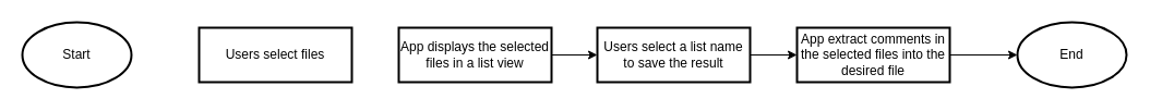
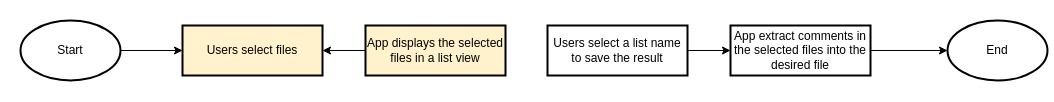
  <mxCell id="0" />
  <mxCell id="1" parent="0" />
+ <mxCell id="2" value="" style="edgeStyle=orthogonalEdgeStyle;rounded=0;orthogonalLoop=1;jettySize=auto;html=1;" parent="1" source="3" target="4" edge="1"><mxGeometry relative="1" as="geometry" /></mxCell>
  <mxCell id="3" value="Start" style="strokeWidth=2;html=1;shape=mxgraph.flowchart.start_1;whiteSpace=wrap;" parent="1" vertex="1"><mxGeometry x="20" y="20" width="100" height="60" as="geometry" /></mxCell>
- <mxCell id="4" value="Users select files" style="rounded=1;whiteSpace=wrap;html=1;absoluteArcSize=1;arcSize=0;strokeWidth=2;" parent="1" vertex="1"><mxGeometry x="182" y="25" width="140" height="50" as="geometry" /></mxCell>
- <mxCell id="5" value="" style="edgeStyle=orthogonalEdgeStyle;rounded=0;orthogonalLoop=1;jettySize=auto;html=1;" parent="1" source="6" target="8" edge="1"><mxGeometry relative="1" as="geometry" /></mxCell>
- <mxCell id="6" value="App displays the selected files in a list view" style="rounded=1;whiteSpace=wrap;html=1;absoluteArcSize=1;arcSize=0;strokeWidth=2;" parent="1" vertex="1"><mxGeometry x="365" y="25" width="140" height="50" as="geometry" /></mxCell>
+ <mxCell id="4" value="Users select files" style="rounded=1;whiteSpace=wrap;html=1;absoluteArcSize=1;arcSize=0;strokeWidth=2;fillColor=#fff2cc;" parent="1" vertex="1"><mxGeometry x="182" y="25" width="140" height="50" as="geometry" /></mxCell>
+ <mxCell id="5" value="" style="edgeStyle=orthogonalEdgeStyle;rounded=0;orthogonalLoop=1;jettySize=auto;html=1;" parent="1" source="6" target="4" edge="1"><mxGeometry relative="1" as="geometry" /></mxCell>
+ <mxCell id="6" value="App displays the selected files in a list view" style="rounded=1;whiteSpace=wrap;html=1;absoluteArcSize=1;arcSize=0;strokeWidth=2;fillColor=#fff2cc;" parent="1" vertex="1"><mxGeometry x="365" y="25" width="140" height="50" as="geometry" /></mxCell>
  <mxCell id="7" value="" style="edgeStyle=orthogonalEdgeStyle;rounded=0;orthogonalLoop=1;jettySize=auto;html=1;" parent="1" source="8" target="10" edge="1"><mxGeometry relative="1" as="geometry" /></mxCell>
  <mxCell id="8" value="Users select a list name to save the result" style="rounded=1;whiteSpace=wrap;html=1;absoluteArcSize=1;arcSize=0;strokeWidth=2;" parent="1" vertex="1"><mxGeometry x="547" y="25" width="140" height="50" as="geometry" /></mxCell>
  <mxCell id="9" value="" style="edgeStyle=orthogonalEdgeStyle;rounded=0;orthogonalLoop=1;jettySize=auto;html=1;" parent="1" source="10" target="11" edge="1"><mxGeometry relative="1" as="geometry" /></mxCell>
  <mxCell id="10" value="App extract comments in the selected files into the desired file" style="rounded=1;whiteSpace=wrap;html=1;absoluteArcSize=1;arcSize=0;strokeWidth=2;" parent="1" vertex="1"><mxGeometry x="730" y="25" width="140" height="50" as="geometry" /></mxCell>
- <mxCell id="11" value="End" style="strokeWidth=2;html=1;shape=mxgraph.flowchart.start_1;whiteSpace=wrap;" parent="1" vertex="1"><mxGeometry x="932" y="20" width="100" height="60" as="geometry" /></mxCell>
+ <mxCell id="11" value="End" style="strokeWidth=2;html=1;shape=mxgraph.flowchart.start_1;whiteSpace=wrap;" parent="1" vertex="1"><mxGeometry x="947" y="20" width="100" height="60" as="geometry" /></mxCell>
